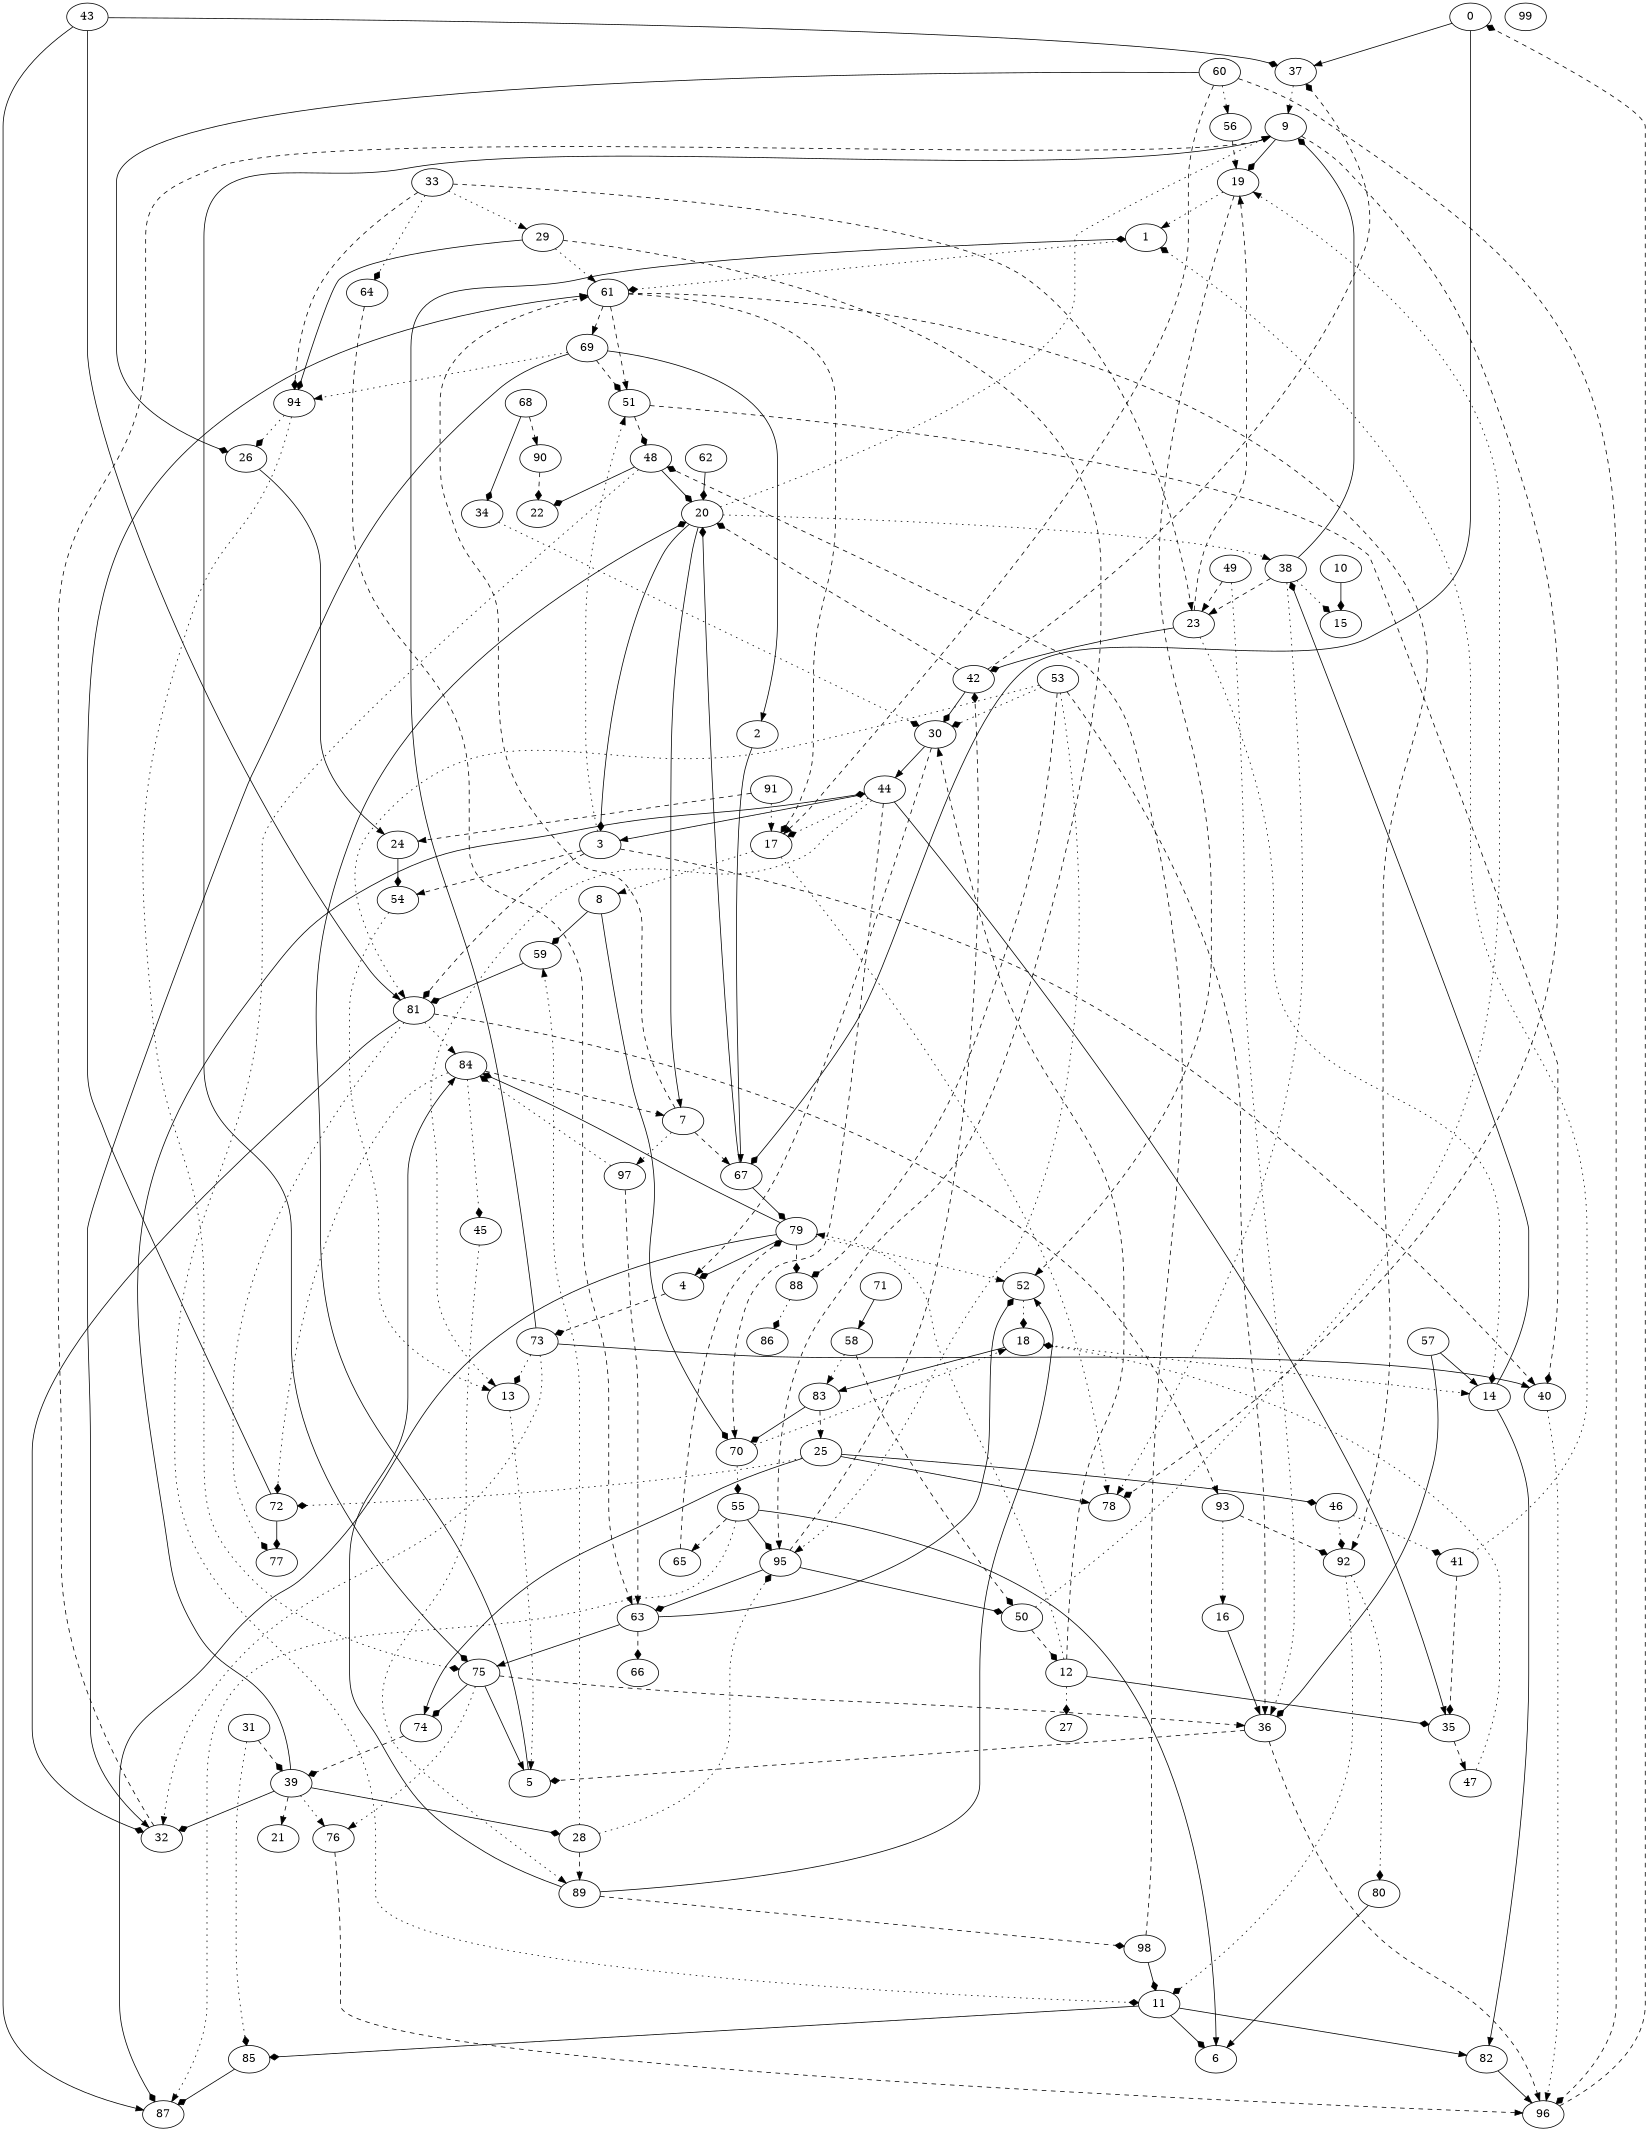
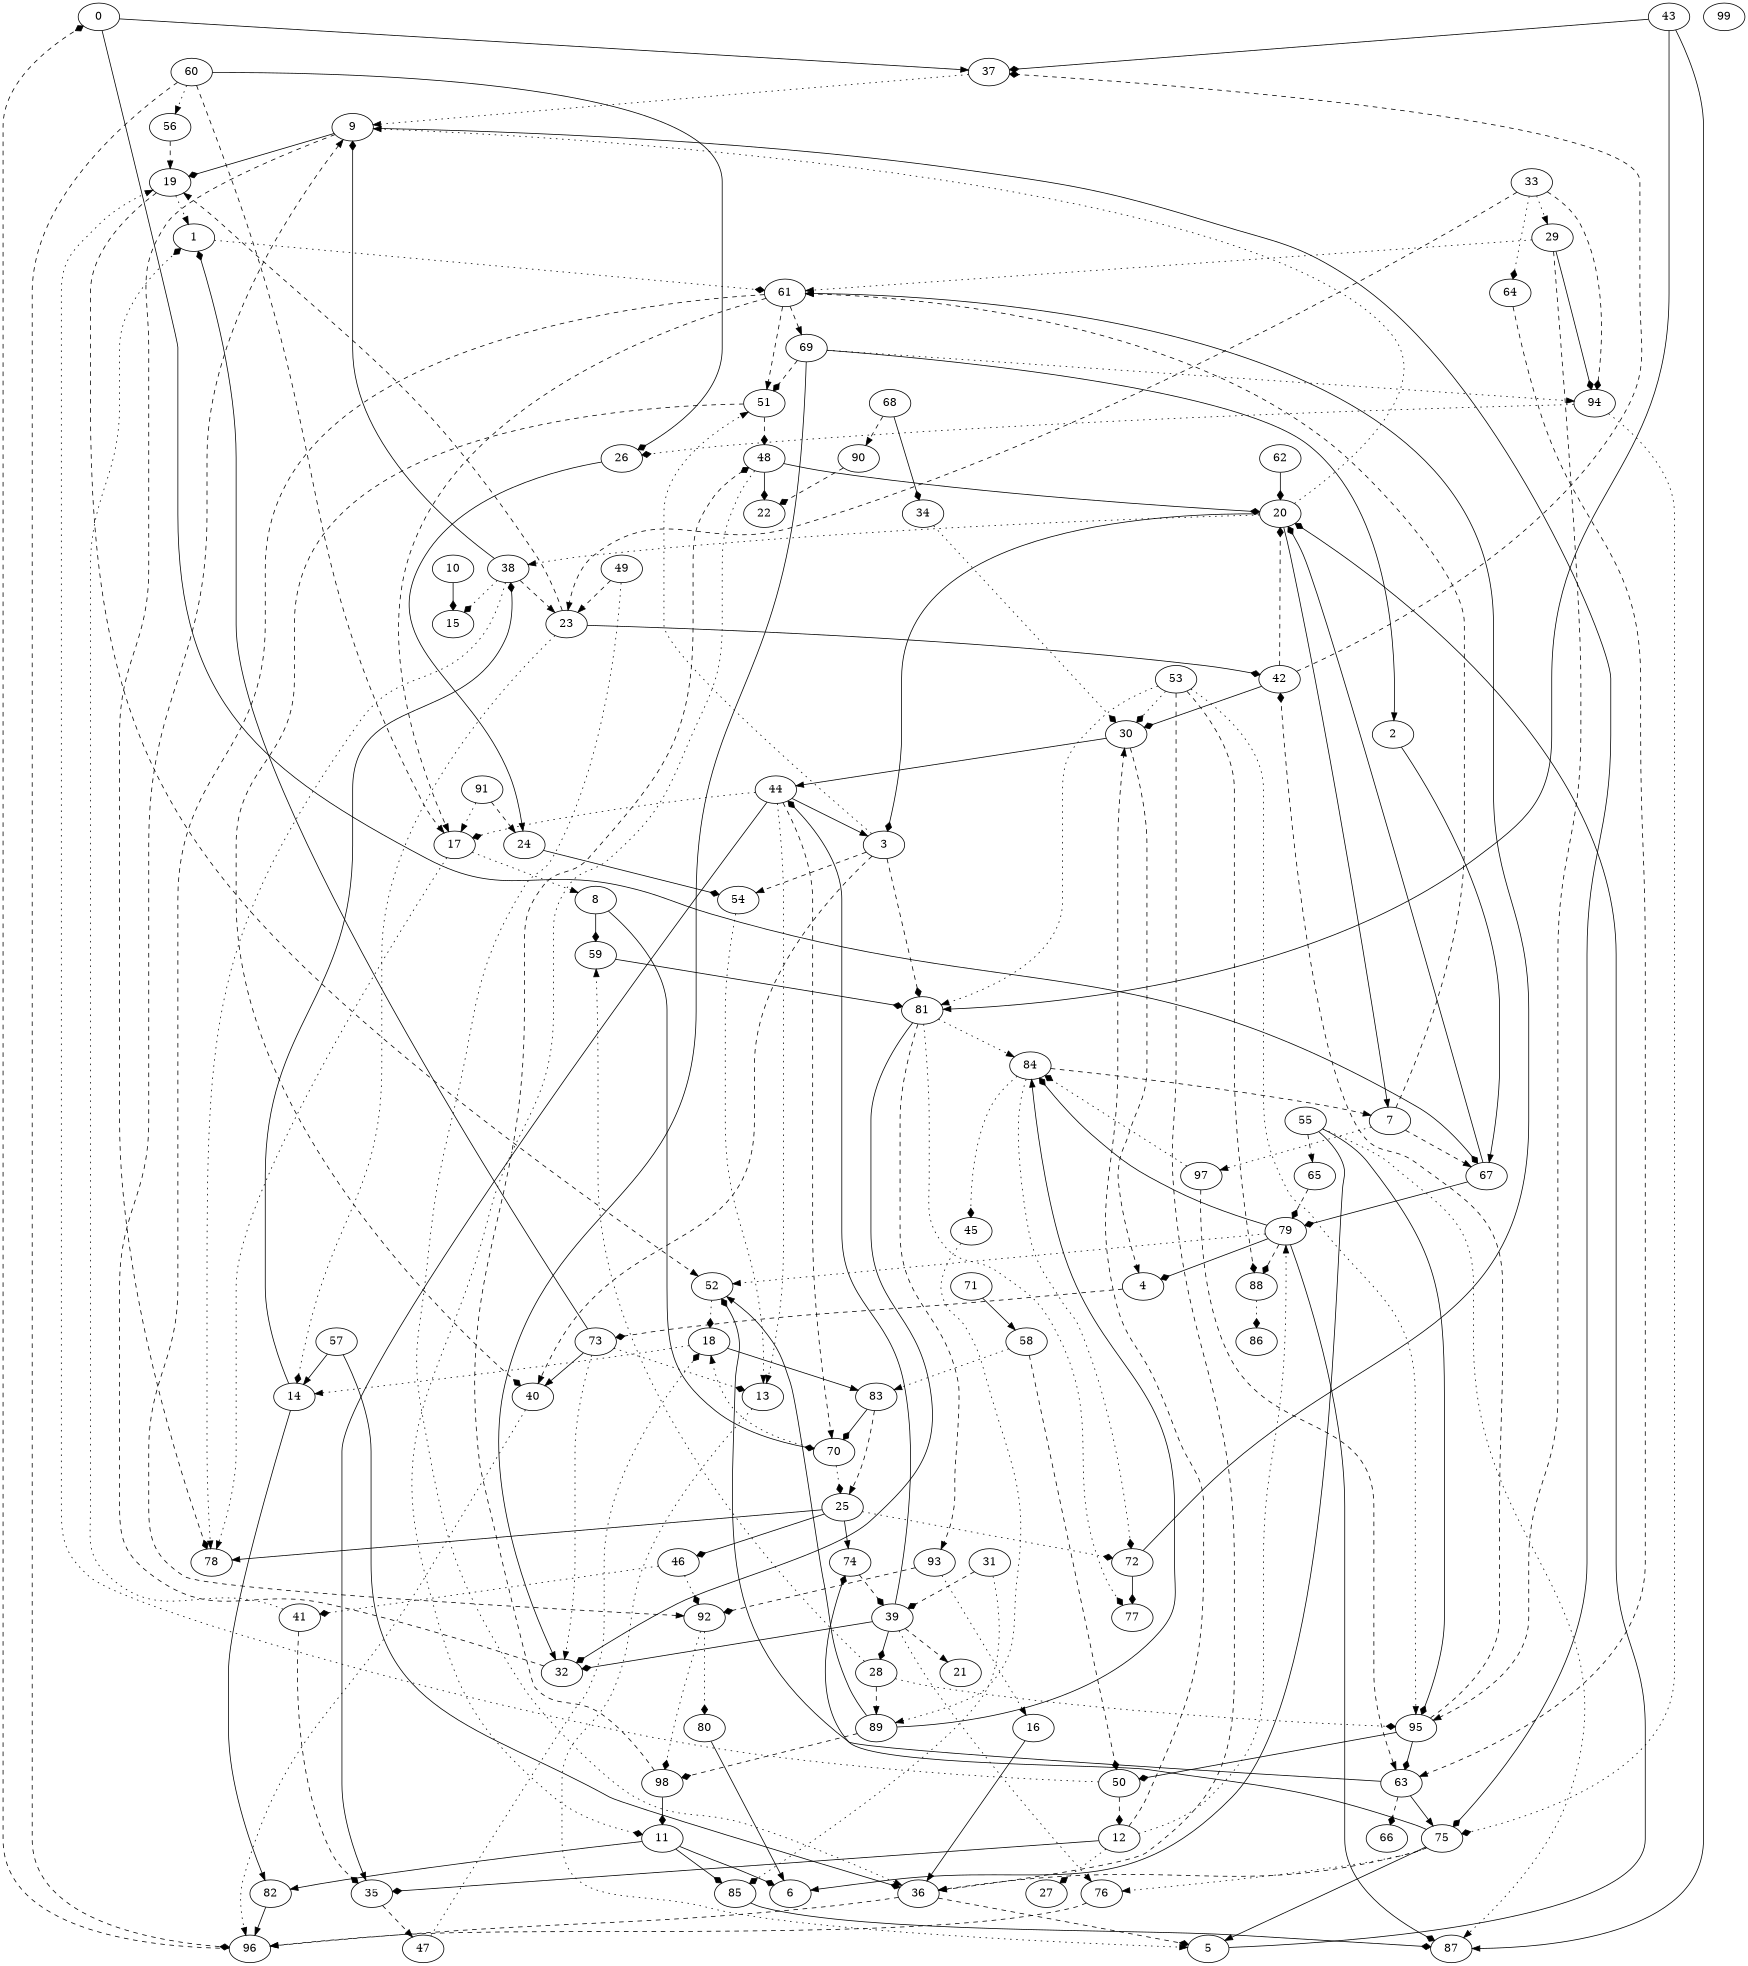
  digraph {
    edge [arrowhead=diamond style=solid]
    0
    37
    67
    9
    20
    79
    1
    61
    51
    17
    92
    69
    2
    3
    40
    54
    81
    96
    48
    13
    32
    77
    84
    93
    4
    73
    5
    7
    38
    97
    63
    8
    59
    70
    18
    55
    19
    75
    78
    52
    36
    74
    76
    10
    15
    11
    6
    82
    85
    87
    12
    27
    30
    35
    44
    47
    88
    14
    23
    16
    83
    25
    42
    24
    46
    72
    41
    39
    26
    28
    89
    95
    98
    50
    29
    94
    31
    21
    33
    64
    34
    43
    45
    80
    22
    49
    53
    86
    65
    56
    57
    58
    60
    62
    66
    68
    90
    71
    91
    99
    0 -> 37 [arrowhead=normal]
    0 -> 67
    37 -> 9 [arrowhead=normal style=dotted]
    67 -> 20
    67 -> 79
    9 -> 19
    9 -> 75
    9 -> 78 [style=dashed]
    20 -> 9 [arrowhead=normal style=dotted]
    20 -> 3
    20 -> 7 [arrowhead=normal]
    20 -> 38 [arrowhead=normal style=dotted]
    79 -> 84
    79 -> 4
    79 -> 52 [arrowhead=normal style=dotted]
    79 -> 87
    79 -> 88 [style=dashed]
    1 -> 61 [style=dotted]
    61 -> 51 [arrowhead=normal style=dashed]
-   61 -> 17 [style=dashed]
+   61 -> 17 [arrowhead=normal style=dashed]
    61 -> 92 [arrowhead=normal style=dashed]
    61 -> 69 [arrowhead=normal style=dashed]
    51 -> 40 [style=dashed]
    51 -> 48 [style=dashed]
    17 -> 8 [arrowhead=normal style=dotted]
    17 -> 78 [arrowhead=normal style=dotted]
-   92 -> 11 [style=dotted]
+   92 -> 98 [style=dotted]
    92 -> 80 [style=dotted]
    69 -> 51 [style=dashed]
    69 -> 2 [arrowhead=normal]
    69 -> 32 [arrowhead=normal]
    69 -> 94 [arrowhead=normal style=dotted]
    2 -> 67 [arrowhead=normal]
    3 -> 51 [arrowhead=normal style=dotted]
    3 -> 40 [arrowhead=normal style=dashed]
    3 -> 54 [arrowhead=normal style=dashed]
    3 -> 81 [style=dashed]
    40 -> 96 [arrowhead=normal style=dotted]
    54 -> 13 [arrowhead=normal style=dotted]
    81 -> 32
    81 -> 77 [style=dotted]
    81 -> 84 [arrowhead=normal style=dotted]
    81 -> 93 [arrowhead=normal style=dashed]
    96 -> 0 [style=dashed]
    48 -> 20
    48 -> 11 [style=dotted]
    48 -> 22
    13 -> 5 [arrowhead=normal style=dotted]
    32 -> 9 [arrowhead=normal style=dashed]
    84 -> 7 [arrowhead=normal style=dashed]
    84 -> 72 [style=dotted]
    84 -> 45 [style=dotted]
    93 -> 92 [style=dashed]
    93 -> 16 [arrowhead=normal style=dotted]
    4 -> 73 [style=dashed]
    73 -> 1
    73 -> 40 [arrowhead=normal]
    73 -> 13 [style=dotted]
    73 -> 32 [arrowhead=normal style=dotted]
    5 -> 20
    7 -> 67 [arrowhead=normal style=dashed]
    7 -> 61 [arrowhead=normal style=dashed]
    7 -> 97 [arrowhead=normal style=dotted]
    38 -> 9
    38 -> 78 [arrowhead=normal style=dotted]
    38 -> 15 [style=dotted]
    38 -> 23 [arrowhead=normal style=dashed]
    97 -> 84 [style=dotted]
    97 -> 63 [arrowhead=normal style=dashed]
    63 -> 75 [arrowhead=normal]
    63 -> 52
    63 -> 66 [style=dashed]
    8 -> 59
    8 -> 70
    59 -> 81
    70 -> 18 [arrowhead=normal style=dotted]
-   70 -> 55 [style=dotted]
+   70 -> 25 [style=dotted]
    18 -> 14 [arrowhead=normal style=dotted]
    18 -> 83 [arrowhead=normal]
    55 -> 6 [arrowhead=normal]
    55 -> 87 [arrowhead=normal style=dotted]
    55 -> 95
    55 -> 65 [arrowhead=normal style=dashed]
    19 -> 1 [arrowhead=normal style=dotted]
    19 -> 52 [arrowhead=normal style=dashed]
    75 -> 5 [arrowhead=normal]
    75 -> 36 [arrowhead=normal style=dashed]
    75 -> 74
    75 -> 76 [arrowhead=normal style=dotted]
    52 -> 18 [style=dotted]
    36 -> 96 [arrowhead=normal style=dashed]
    36 -> 5 [style=dashed]
    74 -> 39 [style=dashed]
    76 -> 96 [arrowhead=normal style=dashed]
    10 -> 15
    11 -> 6
    11 -> 82 [arrowhead=normal]
    11 -> 85
    82 -> 96 [arrowhead=normal]
    85 -> 87
    12 -> 79 [arrowhead=normal style=dotted]
    12 -> 27 [style=dotted]
    12 -> 30 [arrowhead=normal style=dashed]
    12 -> 35
    30 -> 4 [arrowhead=normal style=dashed]
    30 -> 44 [arrowhead=normal]
    35 -> 47 [arrowhead=normal style=dashed]
    44 -> 17 [style=dotted]
    44 -> 3 [arrowhead=normal]
    44 -> 13 [arrowhead=normal style=dotted]
    44 -> 70 [arrowhead=normal style=dashed]
    44 -> 35 [arrowhead=normal]
    47 -> 18 [style=dotted]
    88 -> 86 [style=dotted]
    14 -> 38
    14 -> 82 [arrowhead=normal]
    23 -> 19 [arrowhead=normal style=dashed]
    23 -> 14 [style=dotted]
    23 -> 42
    16 -> 36 [arrowhead=normal]
    83 -> 70
    83 -> 25 [arrowhead=normal style=dashed]
    25 -> 78 [arrowhead=normal]
    25 -> 74 [arrowhead=normal]
    25 -> 46
    25 -> 72 [style=dotted]
    42 -> 37 [style=dashed]
    42 -> 20 [style=dashed]
    42 -> 30
    24 -> 54
    46 -> 92 [style=dotted]
    46 -> 41 [style=dotted]
    72 -> 61 [arrowhead=normal]
    72 -> 77
    41 -> 1 [style=dotted]
    41 -> 35 [style=dashed]
    39 -> 32
    39 -> 76 [arrowhead=normal style=dotted]
    39 -> 44
    39 -> 28
    39 -> 21 [arrowhead=normal style=dashed]
    26 -> 24 [arrowhead=normal]
    28 -> 59 [arrowhead=normal style=dotted]
    28 -> 89 [arrowhead=normal style=dashed]
    28 -> 95 [style=dotted]
    89 -> 84 [arrowhead=normal]
    89 -> 52 [arrowhead=normal]
    89 -> 98 [style=dashed]
    95 -> 63
    95 -> 42 [style=dashed]
    95 -> 50
    98 -> 48 [style=dashed]
    98 -> 11
    50 -> 19 [arrowhead=normal style=dotted]
    50 -> 12 [style=dashed]
    29 -> 61 [arrowhead=normal style=dotted]
    29 -> 95 [arrowhead=normal style=dashed]
    29 -> 94
    94 -> 75 [style=dotted]
    94 -> 26 [style=dotted]
    31 -> 85 [style=dotted]
    31 -> 39 [style=dashed]
    33 -> 23 [arrowhead=normal style=dashed]
    33 -> 29 [arrowhead=normal style=dotted]
    33 -> 94 [style=dashed]
    33 -> 64 [style=dotted]
    64 -> 63 [arrowhead=normal style=dashed]
    34 -> 30 [style=dotted]
    43 -> 37
    43 -> 81 [arrowhead=normal]
    43 -> 87 [arrowhead=normal]
    45 -> 89 [arrowhead=normal style=dotted]
    80 -> 6 [arrowhead=normal]
    49 -> 36 [arrowhead=normal style=dotted]
    49 -> 23 [arrowhead=normal style=dashed]
    53 -> 81 [arrowhead=normal style=dotted]
    53 -> 36 [arrowhead=normal style=dashed]
    53 -> 30 [style=dotted]
    53 -> 88 [style=dashed]
    53 -> 95 [arrowhead=normal style=dotted]
    65 -> 79 [style=dashed]
    56 -> 19 [arrowhead=normal style=dashed]
    57 -> 36
    57 -> 14 [arrowhead=normal]
    58 -> 83 [arrowhead=normal style=dotted]
    58 -> 50 [style=dashed]
    60 -> 17 [arrowhead=normal style=dashed]
    60 -> 96 [style=dashed]
    60 -> 26
    60 -> 56 [arrowhead=normal style=dotted]
    62 -> 20
    68 -> 34
    68 -> 90 [arrowhead=normal style=dashed]
    90 -> 22 [style=dashed]
    71 -> 58 [arrowhead=normal]
    91 -> 17 [arrowhead=normal style=dotted]
    91 -> 24 [arrowhead=normal style=dashed]
  }
